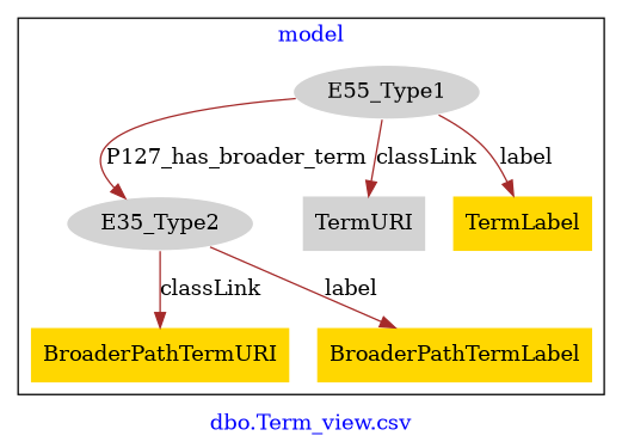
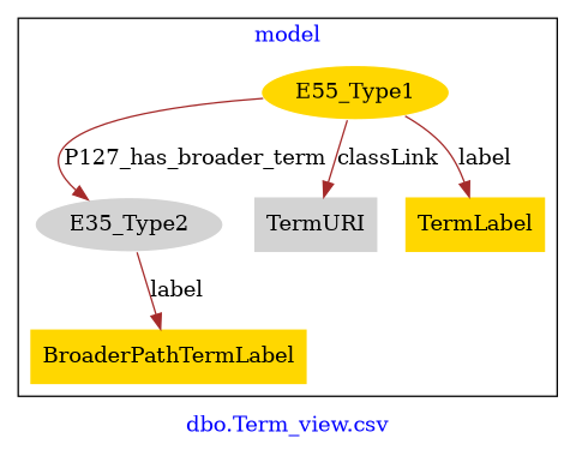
  digraph {
    fontcolor=blue
    label="dbo.Term_view.csv"
    remincross=true
    node [fillcolor=lightgray style=filled shape=plaintext]
    edge [color=brown fontcolor=black]
-   n1 [color=white label=E55_Type1 shape=""]
+   n1 [color=white fillcolor=gold label=E55_Type1 shape=""]
    n2 [color=white label=E35_Type2 shape=""]
    n3 [label=TermURI]
    n4 [fillcolor=gold label=TermLabel]
-   n5 [fillcolor=gold label=BroaderPathTermURI]
    n6 [fillcolor=gold label=BroaderPathTermLabel]
    subgraph cluster_1 {
      label=model
      n1
      n2
      n3
      n4
-     n5
      n6
    }
    n1 -> n2 [label=P127_has_broader_term]
    n1 -> n3 [label=classLink]
    n1 -> n4 [label=label]
-   n2 -> n5 [label=classLink]
    n2 -> n6 [label=label]
  }
